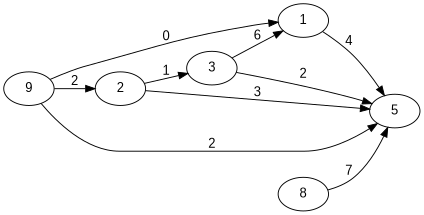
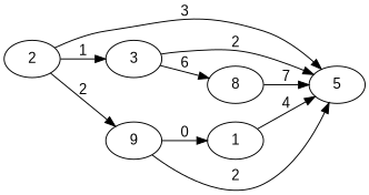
  digraph {
    fontname="Liberation Sans"
    rankdir=LR
    node [fontname="Liberation Sans"]
    edge [fontname="Liberation Sans"]
    1
    5
    2
    3
    n5 [label=9]
    n6 [label=8]
    1 -> 5 [label=4]
    2 -> 5 [label=3]
    2 -> 3 [label=1]
-   n5 -> 2 [label=2]
-   3 -> 1 [label=6]
+   2 -> n5 [label=2]
+   3 -> n6 [label=6]
    3 -> 5 [label=2]
    n5 -> 1 [label=0]
    n5 -> 5 [label=2]
    n6 -> 5 [label=7]
  }
